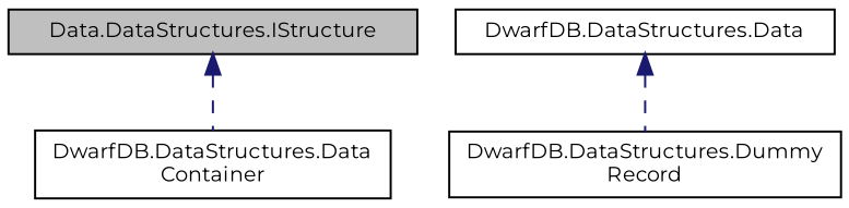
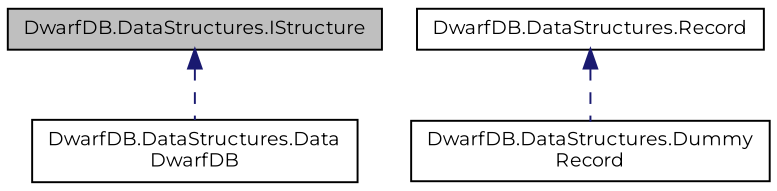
  digraph {
    fontname=Montserrat
    node [color=black fillcolor=white fontname=Montserrat fontsize=10 shape=record style=filled]
    edge [color=midnightblue dir=back fontname=Montserrat fontsize=10 labelfontname=Helvetica labelfontsize=10 style=dashed]
-   n1 [fillcolor=grey75 fontcolor=black height=0.2 label="Data.DataStructures.IStructure" width=0.4]
-   n2 [height=0.2 label="DwarfDB.DataStructures.Data\lContainer" width=0.4]
-   n3 [height=0.2 label="DwarfDB.DataStructures.Data" width=0.4]
+   n1 [fillcolor=grey75 fontcolor=black height=0.2 label="DwarfDB.DataStructures.IStructure" width=0.4]
+   n2 [height=0.2 label="DwarfDB.DataStructures.Data\lDwarfDB" width=0.4]
+   n3 [height=0.2 label="DwarfDB.DataStructures.Record" width=0.4]
    n4 [height=0.2 label="DwarfDB.DataStructures.Dummy\lRecord" width=0.4]
    n1 -> n2
    n3 -> n4
  }
